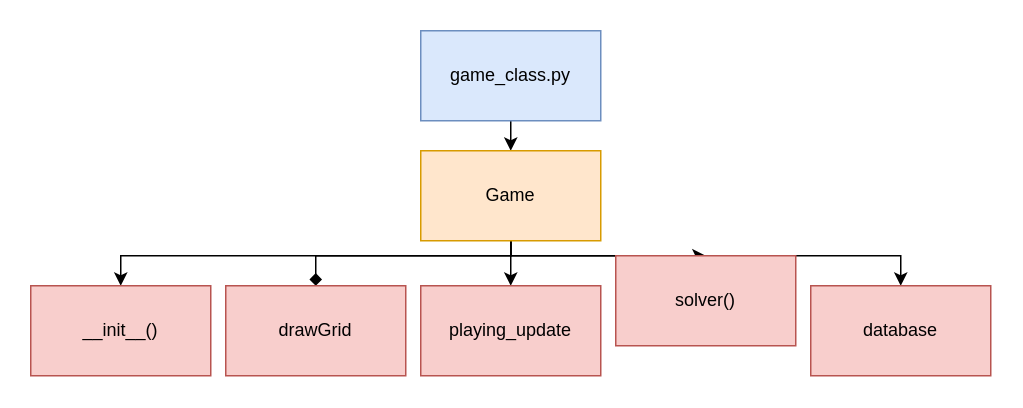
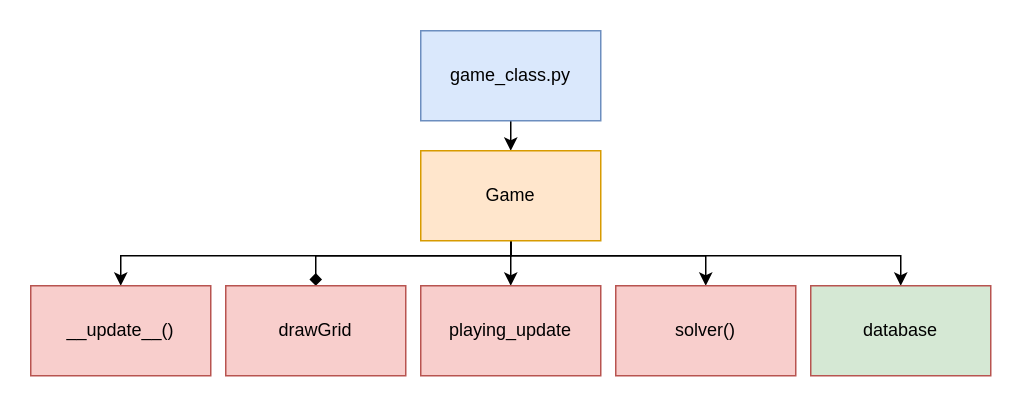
  <mxCell id="0" />
  <mxCell id="1" parent="0" />
  <mxCell id="2" style="edgeStyle=orthogonalEdgeStyle;rounded=0;orthogonalLoop=1;jettySize=auto;html=1;exitX=0.5;exitY=1;exitDx=0;exitDy=0;entryX=0.5;entryY=0;entryDx=0;entryDy=0;" parent="1" source="3" target="9" edge="1"><mxGeometry relative="1" as="geometry" /></mxCell>
  <mxCell id="3" value="game_class.py" style="rounded=0;whiteSpace=wrap;html=1;fillColor=#dae8fc;strokeColor=#6c8ebf;" parent="1" vertex="1"><mxGeometry x="280" y="20" width="120" height="60" as="geometry" /></mxCell>
  <mxCell id="4" style="edgeStyle=orthogonalEdgeStyle;rounded=0;orthogonalLoop=1;jettySize=auto;html=1;exitX=0.5;exitY=1;exitDx=0;exitDy=0;entryX=0.5;entryY=0;entryDx=0;entryDy=0;" parent="1" source="9" target="10" edge="1"><mxGeometry relative="1" as="geometry"><Array as="points"><mxPoint x="340" y="170" /><mxPoint x="80" y="170" /></Array></mxGeometry></mxCell>
  <mxCell id="5" style="edgeStyle=orthogonalEdgeStyle;rounded=0;orthogonalLoop=1;jettySize=auto;html=1;exitX=0.5;exitY=1;exitDx=0;exitDy=0;entryX=0.5;entryY=0;entryDx=0;entryDy=0;" parent="1" source="9" target="11" edge="1"><mxGeometry relative="1" as="geometry"><Array as="points"><mxPoint x="340" y="170" /><mxPoint x="470" y="170" /></Array></mxGeometry></mxCell>
  <mxCell id="6" style="edgeStyle=orthogonalEdgeStyle;rounded=0;orthogonalLoop=1;jettySize=auto;html=1;exitX=0.5;exitY=1;exitDx=0;exitDy=0;endArrow=diamond;" parent="1" source="9" target="12" edge="1"><mxGeometry relative="1" as="geometry"><Array as="points"><mxPoint x="340" y="170" /><mxPoint x="210" y="170" /></Array></mxGeometry></mxCell>
  <mxCell id="7" style="edgeStyle=orthogonalEdgeStyle;rounded=0;orthogonalLoop=1;jettySize=auto;html=1;exitX=0.5;exitY=1;exitDx=0;exitDy=0;" edge="1" parent="1" source="9" target="13"><mxGeometry relative="1" as="geometry" /></mxCell>
  <mxCell id="8" style="edgeStyle=orthogonalEdgeStyle;rounded=0;orthogonalLoop=1;jettySize=auto;html=1;exitX=0.5;exitY=1;exitDx=0;exitDy=0;" edge="1" parent="1" source="9" target="14"><mxGeometry relative="1" as="geometry"><Array as="points"><mxPoint x="340" y="170" /><mxPoint x="600" y="170" /></Array></mxGeometry></mxCell>
  <mxCell id="9" value="Game" style="rounded=0;whiteSpace=wrap;html=1;fillColor=#ffe6cc;strokeColor=#d79b00;" parent="1" vertex="1"><mxGeometry x="280" y="100" width="120" height="60" as="geometry" /></mxCell>
- <mxCell id="10" value="__init__()" style="rounded=0;whiteSpace=wrap;html=1;fillColor=#f8cecc;strokeColor=#b85450;" parent="1" vertex="1"><mxGeometry x="20" y="190" width="120" height="60" as="geometry" /></mxCell>
- <mxCell id="11" value="solver()" style="rounded=0;whiteSpace=wrap;html=1;fillColor=#f8cecc;strokeColor=#b85450;" parent="1" vertex="1"><mxGeometry x="410" y="170" width="120" height="60" as="geometry" /></mxCell>
+ <mxCell id="10" value="__update__()" style="rounded=0;whiteSpace=wrap;html=1;fillColor=#f8cecc;strokeColor=#b85450;" parent="1" vertex="1"><mxGeometry x="20" y="190" width="120" height="60" as="geometry" /></mxCell>
+ <mxCell id="11" value="solver()" style="rounded=0;whiteSpace=wrap;html=1;fillColor=#f8cecc;strokeColor=#b85450;" parent="1" vertex="1"><mxGeometry x="410" y="190" width="120" height="60" as="geometry" /></mxCell>
  <mxCell id="12" value="drawGrid" style="rounded=0;whiteSpace=wrap;html=1;fillColor=#f8cecc;strokeColor=#b85450;" parent="1" vertex="1"><mxGeometry x="150" y="190" width="120" height="60" as="geometry" /></mxCell>
  <mxCell id="13" value="playing_update" style="rounded=0;whiteSpace=wrap;html=1;fillColor=#f8cecc;strokeColor=#b85450;" parent="1" vertex="1"><mxGeometry x="280" y="190" width="120" height="60" as="geometry" /></mxCell>
- <mxCell id="14" value="database" style="rounded=0;whiteSpace=wrap;html=1;fillColor=#f8cecc;strokeColor=#b85450;" vertex="1" parent="1"><mxGeometry x="540" y="190" width="120" height="60" as="geometry" /></mxCell>
+ <mxCell id="14" value="database" style="rounded=0;whiteSpace=wrap;html=1;fillColor=#d5e8d4;strokeColor=#b85450;" vertex="1" parent="1"><mxGeometry x="540" y="190" width="120" height="60" as="geometry" /></mxCell>
